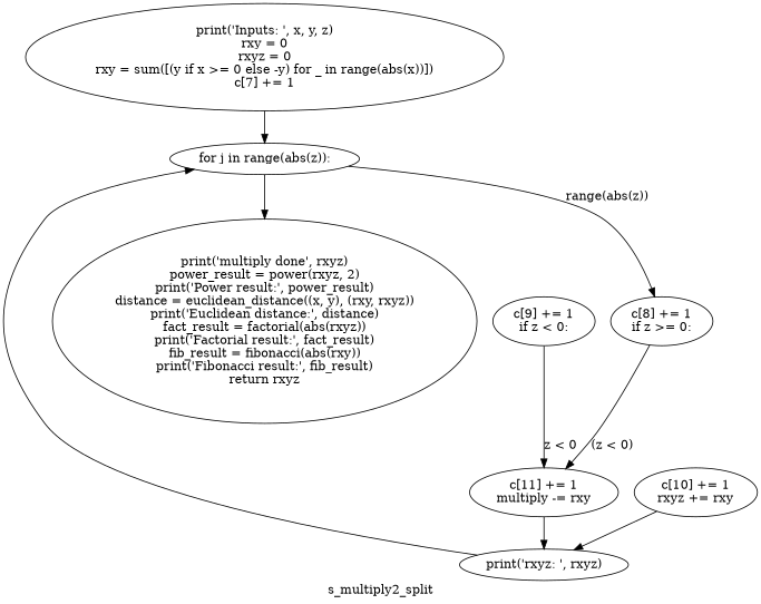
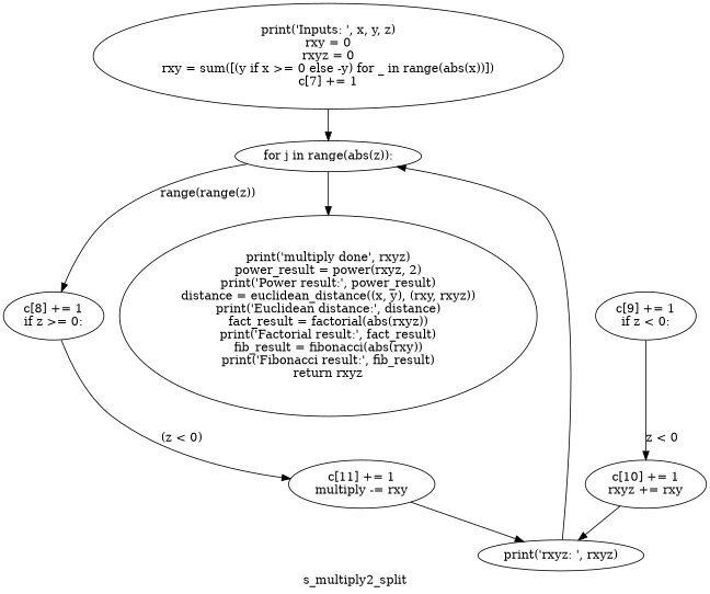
  digraph {
    label=s_multiply2_split
    n1 [height=1.7039 label="print('Inputs: ', x, y, z)\nrxy = 0\nrxyz = 0\nrxy = sum([(y if x >= 0 else -y) for _ in range(abs(x))])\nc[7] += 1\n" width=6.3247]
    n2 [height=0.5 label="for j in range(abs(z)):\n" width=2.458]
    n3 [height=0.77585 label="c[8] += 1\nif z >= 0:\n" width=1.3602]
    n4 [height=3.2507 label="print('multiply done', rxyz)\npower_result = power(rxyz, 2)\nprint('Power result:', power_result)\ndistance = euclidean_distance((x, y), (rxy, rxyz))\nprint('Euclidean distance:', distance)\nfact_result = factorial(abs(rxyz))\nprint('Factorial result:', fact_result)\nfib_result = fibonacci(abs(rxy))\nprint('Fibonacci result:', fib_result)\nreturn rxyz\n" width=5.647]
    n5 [height=0.77585 label="c[11] += 1\nmultiply -= rxy\n" width=1.537]
    n6 [height=0.77585 label="c[9] += 1\nif z < 0:\n" width=1.3602]
    n7 [height=0.77585 label="c[10] += 1\nrxyz += rxy\n" width=1.6106]
    n8 [height=0.5 label="print('rxyz: ', rxyz)\n" width=2.1947]
    n1 -> n2
-   n2 -> n3 [label="range(abs(z))"]
+   n2 -> n3 [label="range(range(z))"]
    n2 -> n4
    n3 -> n5 [label="(z < 0)"]
    n5 -> n8
-   n6 -> n5 [label="z < 0"]
+   n6 -> n7 [label="z < 0"]
    n7 -> n8
    n8 -> n2
  }
